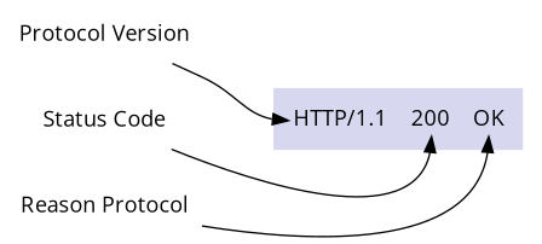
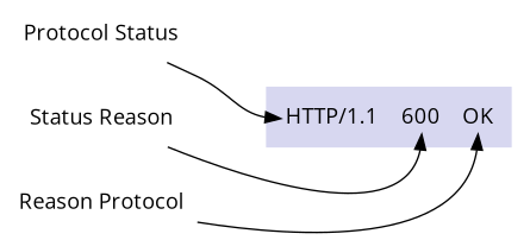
  digraph {
    fontname="Open Sans"
    rankdir=LR
    node [fontname="Open Sans" shape=none]
    edge [fontname="Open Sans"]
-   n1 [label=<<table border="0" cellborder="0" cellspacing="10" bgcolor="#d7d7f0">                     <tr>                     <td port="ver">HTTP/1.1</td>                       <td port="code">200</td>                       <td port="reason">OK</td>                     </tr>                   </table>>]
-   "Protocol Version"
-   "Status Code"
+   n1 [label=<<table border="0" cellborder="0" cellspacing="10" bgcolor="#d7d7f0">                     <tr>                     <td port="ver">HTTP/1.1</td>                       <td port="code">600</td>                       <td port="reason">OK</td>                     </tr>                   </table>>]
+   "Protocol Version" [label="Protocol Status"]
+   "Status Code" [label="Status Reason"]
    n4 [label="Reason Protocol"]
    "Protocol Version" -> n1 [headport=ver]
    "Status Code" -> n1 [headport=code]
    n4 -> n1 [headport=reason]
  }
